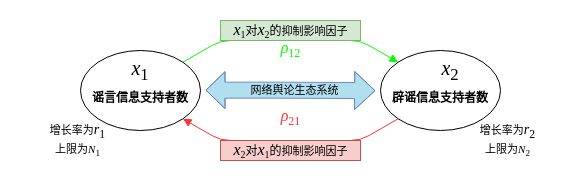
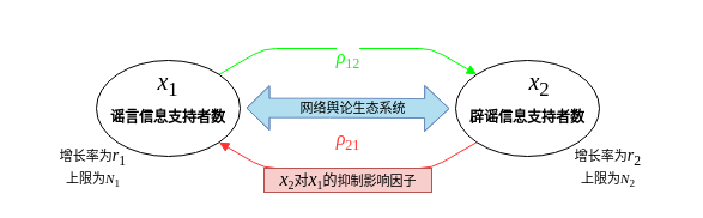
  <mxCell id="0" />
  <mxCell id="1" parent="0" />
  <mxCell id="2" value="&lt;font face=&quot;Times New Roman&quot; color=&quot;#00ff00&quot;&gt;&lt;i style=&quot;font-size: 16px&quot;&gt;ρ&lt;/i&gt;&lt;sub&gt;&lt;font style=&quot;font-size: 12px&quot;&gt;12&lt;/font&gt;&lt;/sub&gt;&lt;/font&gt;" style="html=1;verticalAlign=bottom;endArrow=block;entryX=0;entryY=0;entryDx=0;entryDy=0;exitX=1;exitY=0;exitDx=0;exitDy=0;strokeColor=#00FF00;" edge="1" parent="1" source="3" target="4"><mxGeometry y="-22" width="80" relative="1" as="geometry"><mxPoint x="244" y="59.31" as="sourcePoint" /><mxPoint x="354" y="59.81" as="targetPoint" /><Array as="points"><mxPoint x="220" y="40" /><mxPoint x="360" y="40" /></Array><mxPoint as="offset" /></mxGeometry></mxCell>
  <mxCell id="3" value="&lt;font face=&quot;Times New Roman&quot; style=&quot;font-size: 12px&quot;&gt;&lt;b&gt;&lt;br&gt;谣言信息支持者数&lt;/b&gt;&lt;br&gt;&lt;/font&gt;" style="ellipse;whiteSpace=wrap;html=1;" vertex="1" parent="1"><mxGeometry x="80" y="50" width="120" height="80" as="geometry" /></mxCell>
  <mxCell id="4" value="&lt;span style=&quot;font-family: &amp;#34;times new roman&amp;#34;&quot;&gt;&lt;b&gt;&lt;br&gt;辟谣信息支持者数&lt;/b&gt;&lt;/span&gt;" style="ellipse;whiteSpace=wrap;html=1;" vertex="1" parent="1"><mxGeometry x="380" y="50" width="120" height="80" as="geometry" /></mxCell>
  <mxCell id="5" value="" style="shape=flexArrow;endArrow=classic;startArrow=classic;html=1;endWidth=21;endSize=6.47;width=16;strokeColor=#6c8ebf;fillColor=#B1DFF0;" edge="1" parent="1"><mxGeometry width="100" height="100" relative="1" as="geometry"><mxPoint x="205" y="89.66" as="sourcePoint" /><mxPoint x="375" y="90.16" as="targetPoint" /><Array as="points"><mxPoint x="275" y="89.66" /></Array></mxGeometry></mxCell>
  <mxCell id="6" value="网络舆论生态系统" style="edgeLabel;html=1;align=center;verticalAlign=middle;resizable=0;points=[];fontSize=11;labelBackgroundColor=#B1DFF0;" vertex="1" connectable="0" parent="5"><mxGeometry x="0.045" y="-3" relative="1" as="geometry"><mxPoint y="-3" as="offset" /></mxGeometry></mxCell>
  <mxCell id="7" value="&lt;font style=&quot;font-size: 20px&quot;&gt;&lt;span style=&quot;font-family: &amp;#34;times new roman&amp;#34;&quot;&gt;&lt;i&gt;x&lt;/i&gt;&lt;/span&gt;&lt;sub style=&quot;font-family: &amp;#34;times new roman&amp;#34;&quot;&gt;1&lt;/sub&gt;&lt;/font&gt;" style="text;html=1;strokeColor=none;fillColor=none;align=center;verticalAlign=middle;whiteSpace=wrap;rounded=0;" vertex="1" parent="1"><mxGeometry x="120" y="60" width="40" height="20" as="geometry" /></mxCell>
  <mxCell id="8" value="&lt;font style=&quot;font-size: 20px&quot;&gt;&lt;span style=&quot;font-family: &amp;#34;times new roman&amp;#34;&quot;&gt;&lt;span&gt;&lt;i&gt;x&lt;/i&gt;&lt;/span&gt;&lt;span&gt;&lt;sub&gt;2&lt;/sub&gt;&lt;/span&gt;&lt;/span&gt;&lt;/font&gt;" style="text;html=1;strokeColor=none;fillColor=none;align=center;verticalAlign=middle;whiteSpace=wrap;rounded=0;" vertex="1" parent="1"><mxGeometry x="430" y="60" width="40" height="20" as="geometry" /></mxCell>
  <mxCell id="9" style="edgeStyle=orthogonalEdgeStyle;rounded=0;orthogonalLoop=1;jettySize=auto;html=1;exitX=0.5;exitY=1;exitDx=0;exitDy=0;" edge="1" parent="1" source="8" target="8"><mxGeometry relative="1" as="geometry" /></mxCell>
  <mxCell id="10" value="&lt;font style=&quot;font-size: 11px&quot; face=&quot;Times New Roman&quot;&gt;增长率为&lt;span style=&quot;font-size: 10.5pt&quot;&gt;&lt;i&gt;r&lt;/i&gt;&lt;/span&gt;&lt;span style=&quot;font-size: 10.5pt&quot;&gt;&lt;sub&gt;1&lt;/sub&gt;&lt;/span&gt;&lt;br&gt;上限为&lt;i&gt;N&lt;/i&gt;&lt;sub&gt;1&lt;/sub&gt;&lt;/font&gt;" style="text;html=1;strokeColor=none;fillColor=none;align=center;verticalAlign=middle;whiteSpace=wrap;rounded=0;" vertex="1" parent="1"><mxGeometry x="20" y="130" width="115" height="20" as="geometry" /></mxCell>
  <mxCell id="11" value="&lt;font face=&quot;Times New Roman&quot; color=&quot;#ff3333&quot;&gt;&lt;i&gt;&lt;font style=&quot;font-size: 16px&quot;&gt;ρ&lt;/font&gt;&lt;/i&gt;&lt;sub&gt;&lt;font style=&quot;font-size: 12px&quot;&gt;21&lt;/font&gt;&lt;/sub&gt;&lt;/font&gt;" style="html=1;verticalAlign=bottom;endArrow=block;exitX=0;exitY=1;exitDx=0;exitDy=0;entryX=1;entryY=1;entryDx=0;entryDy=0;fillColor=#f8cecc;strokeColor=#FF3333;strokeWidth=1;" edge="1" parent="1" source="4" target="3"><mxGeometry y="-10" width="80" relative="1" as="geometry"><mxPoint x="354" y="100.5" as="sourcePoint" /><mxPoint x="189" y="116" as="targetPoint" /><mxPoint as="offset" /><Array as="points"><mxPoint x="360" y="140" /><mxPoint x="220" y="140" /></Array></mxGeometry></mxCell>
- <mxCell id="12" value="&lt;span style=&quot;font-size: 16px ; font-family: &amp;#34;times new roman&amp;#34;&quot;&gt;&lt;i&gt;x&lt;/i&gt;&lt;/span&gt;&lt;sub style=&quot;font-family: &amp;#34;times new roman&amp;#34;&quot;&gt;1&lt;/sub&gt;&lt;span style=&quot;font-family: &amp;#34;times new roman&amp;#34;&quot;&gt;对&lt;/span&gt;&lt;span style=&quot;font-size: 16px ; font-family: &amp;#34;times new roman&amp;#34;&quot;&gt;&lt;i&gt;x&lt;/i&gt;&lt;/span&gt;&lt;sub style=&quot;font-family: &amp;#34;times new roman&amp;#34;&quot;&gt;2&lt;/sub&gt;&lt;span style=&quot;font-family: &amp;#34;times new roman&amp;#34;&quot;&gt;的&lt;/span&gt;&lt;span style=&quot;font-size: 11px ; text-align: left&quot;&gt;抑制影响因子&lt;/span&gt;" style="text;html=1;align=center;verticalAlign=middle;resizable=0;points=[];autosize=1;strokeColor=#82b366;fontSize=12;fillColor=#d5e8d4;" vertex="1" parent="1"><mxGeometry x="220" y="20" width="140" height="20" as="geometry" /></mxCell>
  <mxCell id="13" value="&lt;span style=&quot;font-size: 16px ; font-family: &amp;#34;times new roman&amp;#34;&quot;&gt;&lt;i&gt;x&lt;/i&gt;&lt;/span&gt;&lt;sub style=&quot;font-family: &amp;#34;times new roman&amp;#34;&quot;&gt;2&lt;/sub&gt;&lt;span style=&quot;font-family: &amp;#34;times new roman&amp;#34;&quot;&gt;对&lt;/span&gt;&lt;span style=&quot;font-size: 16px ; font-family: &amp;#34;times new roman&amp;#34;&quot;&gt;&lt;i&gt;x&lt;/i&gt;&lt;/span&gt;&lt;sub style=&quot;font-family: &amp;#34;times new roman&amp;#34;&quot;&gt;1&lt;/sub&gt;&lt;span style=&quot;font-family: &amp;#34;times new roman&amp;#34;&quot;&gt;的&lt;/span&gt;&lt;span style=&quot;font-size: 11px ; text-align: left&quot;&gt;抑制影响因子&lt;/span&gt;" style="text;html=1;align=center;verticalAlign=middle;resizable=0;points=[];autosize=1;strokeColor=#b85450;fontSize=12;fillColor=#f8cecc;" vertex="1" parent="1"><mxGeometry x="220" y="140" width="140" height="20" as="geometry" /></mxCell>
  <mxCell id="14" style="edgeStyle=none;orthogonalLoop=1;jettySize=auto;html=1;exitX=0.5;exitY=0;exitDx=0;exitDy=0;fontSize=11;endArrow=block;strokeColor=#00FF00;strokeWidth=1;fillColor=#B1DFF0;verticalAlign=bottom;" edge="1" parent="1" source="10" target="10"><mxGeometry relative="1" as="geometry" /></mxCell>
  <mxCell id="15" value="&lt;font style=&quot;font-size: 11px&quot; face=&quot;Times New Roman&quot;&gt;增长率为&lt;span style=&quot;font-size: 10.5pt&quot;&gt;&lt;i&gt;r&lt;/i&gt;&lt;/span&gt;&lt;span style=&quot;font-size: 10.5pt&quot;&gt;&lt;sub&gt;2&lt;/sub&gt;&lt;/span&gt;&lt;br&gt;上限为&lt;i&gt;N&lt;/i&gt;&lt;sub&gt;2&lt;/sub&gt;&lt;/font&gt;" style="text;html=1;strokeColor=none;fillColor=none;align=center;verticalAlign=middle;whiteSpace=wrap;rounded=0;" vertex="1" parent="1"><mxGeometry x="450" y="130" width="115" height="20" as="geometry" /></mxCell>
